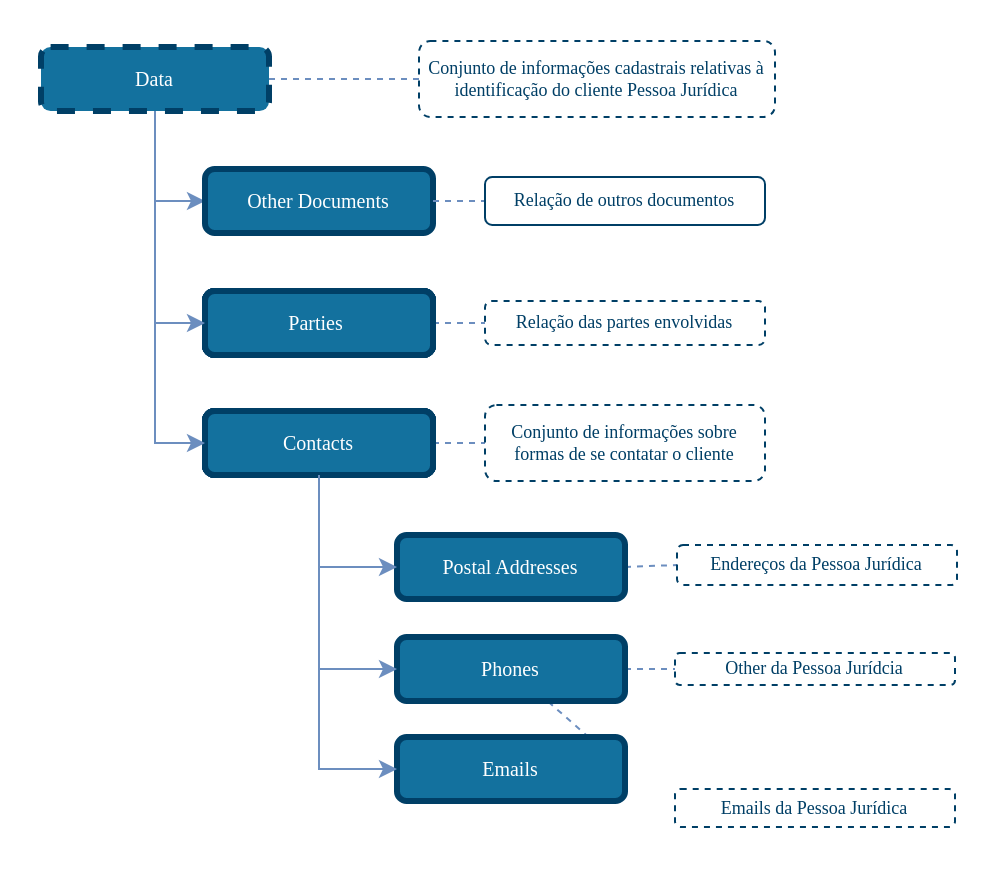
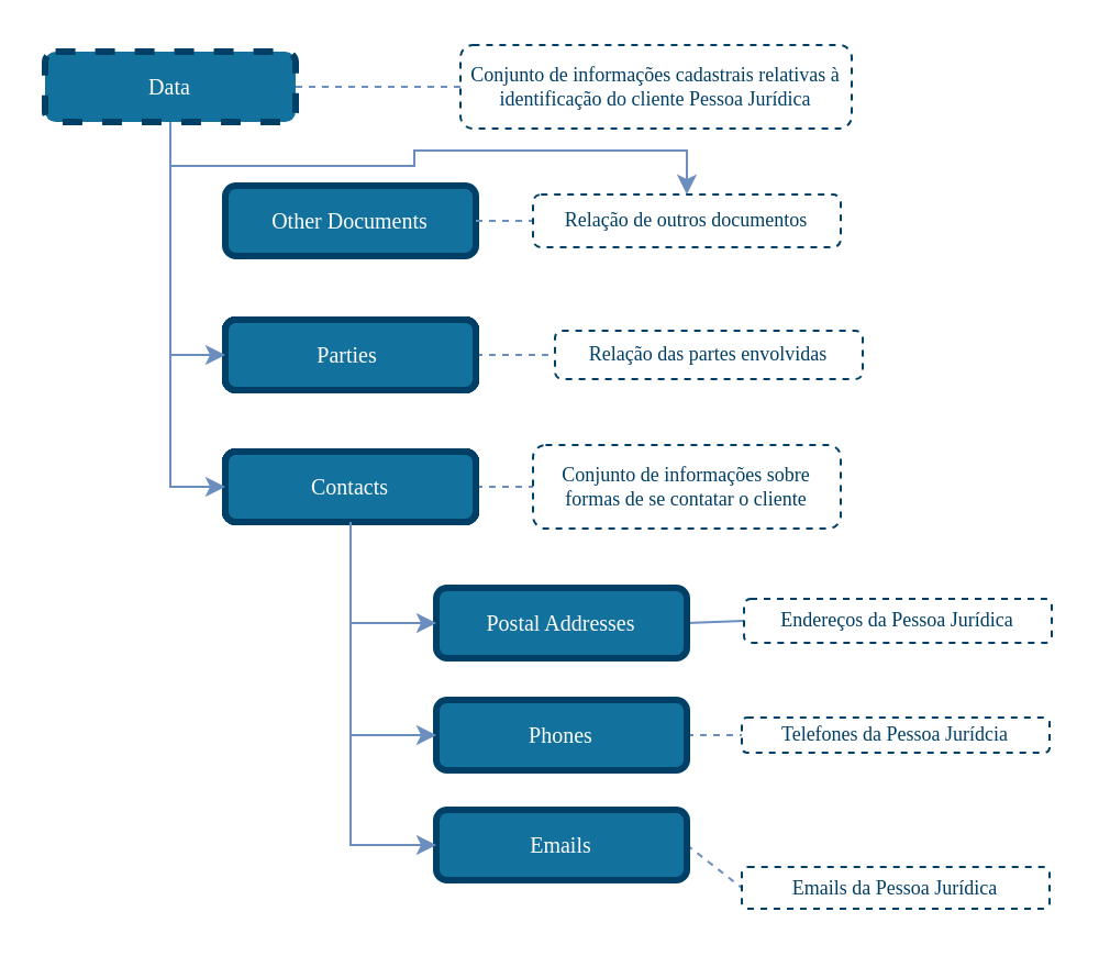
  <mxCell id="0" />
  <mxCell id="1" parent="0" />
  <mxCell id="2" style="edgeStyle=none;rounded=1;orthogonalLoop=1;jettySize=auto;html=1;entryX=0;entryY=0.5;entryDx=0;entryDy=0;dashed=1;endArrow=none;endFill=0;endSize=6;strokeColor=#6C8EBF;exitX=1;exitY=0.5;exitDx=0;exitDy=0;" parent="1" source="5" target="7" edge="1"><mxGeometry relative="1" as="geometry"><mxPoint x="491" y="325" as="sourcePoint" /><mxPoint x="672" y="228" as="targetPoint" /></mxGeometry></mxCell>
  <mxCell id="3" style="edgeStyle=none;rounded=1;orthogonalLoop=1;jettySize=auto;html=1;entryX=0;entryY=0.5;entryDx=0;entryDy=0;dashed=1;endArrow=none;endFill=0;endSize=6;strokeColor=#6C8EBF;exitX=1;exitY=0.5;exitDx=0;exitDy=0;" parent="1" source="8" target="10" edge="1"><mxGeometry relative="1" as="geometry"><mxPoint x="370" y="170" as="sourcePoint" /><mxPoint x="420" y="63" as="targetPoint" /></mxGeometry></mxCell>
  <mxCell id="4" style="edgeStyle=none;rounded=1;orthogonalLoop=1;jettySize=auto;html=1;exitX=1;exitY=0.5;exitDx=0;exitDy=0;entryX=0;entryY=0.5;entryDx=0;entryDy=0;dashed=1;endArrow=none;endFill=0;endSize=6;strokeColor=#6C8EBF;" parent="1" source="9" target="11" edge="1"><mxGeometry relative="1" as="geometry"><mxPoint x="344" y="230" as="sourcePoint" /><mxPoint x="420" y="123" as="targetPoint" /></mxGeometry></mxCell>
  <mxCell id="5" value="Data" style="rounded=1;whiteSpace=wrap;html=1;comic=0;shadow=0;backgroundOutline=0;snapToPoint=0;fixDash=0;strokeWidth=3;fontFamily=Verdana;fontStyle=0;labelBackgroundColor=none;labelBorderColor=none;fontSize=10;fillColor=#13719E;strokeColor=#003F66;fontColor=#ffffff;dashed=1;" parent="1" vertex="1"><mxGeometry x="20" y="23" width="114" height="32" as="geometry" /></mxCell>
- <mxCell id="6" style="edgeStyle=orthogonalEdgeStyle;rounded=0;orthogonalLoop=1;jettySize=auto;html=1;entryX=0;entryY=0.5;entryDx=0;entryDy=0;shadow=0;strokeColor=#6c8ebf;fillColor=#dae8fc;endFill=1;endSize=6;comic=0;exitX=0.5;exitY=1;exitDx=0;exitDy=0;" parent="1" source="5" target="12" edge="1"><mxGeometry relative="1" as="geometry"><mxPoint x="77" y="119" as="sourcePoint" /></mxGeometry></mxCell>
+ <mxCell id="6" style="edgeStyle=orthogonalEdgeStyle;rounded=0;orthogonalLoop=1;jettySize=auto;html=1;shadow=0;strokeColor=#6c8ebf;fillColor=#dae8fc;endFill=1;endSize=6;comic=0;exitX=0.5;exitY=1;exitDx=0;exitDy=0;" parent="1" source="5" target="14" edge="1"><mxGeometry relative="1" as="geometry"><mxPoint x="77" y="119" as="sourcePoint" /></mxGeometry></mxCell>
  <mxCell id="7" value="&lt;font style=&quot;font-size: 9px&quot;&gt;Conjunto de informações cadastrais relativas à identificação do cliente Pessoa Jurídica&lt;/font&gt;" style="rounded=1;whiteSpace=wrap;html=1;shadow=0;comic=0;strokeColor=#003F66;strokeWidth=1;fillColor=#ffffff;fontFamily=Verdana;fontSize=9;fontColor=#003F66;dashed=1;spacingLeft=5;spacing=0;spacingRight=5;spacingBottom=5;spacingTop=5;align=center;verticalAlign=middle;gradientColor=#ffffff;" parent="1" vertex="1"><mxGeometry x="209" y="20" width="178" height="38" as="geometry" /></mxCell>
  <mxCell id="8" value="Parties&amp;nbsp;" style="rounded=1;whiteSpace=wrap;html=1;comic=0;shadow=0;backgroundOutline=0;snapToPoint=0;fixDash=0;strokeWidth=3;fontFamily=Verdana;fontStyle=0;labelBackgroundColor=none;labelBorderColor=none;fontSize=10;fillColor=#13719E;strokeColor=#003F66;fontColor=#ffffff;" parent="1" vertex="1"><mxGeometry x="102" y="145" width="114" height="32" as="geometry" /></mxCell>
  <mxCell id="9" value="Contacts" style="rounded=1;whiteSpace=wrap;html=1;comic=0;shadow=0;backgroundOutline=0;snapToPoint=0;fixDash=0;strokeWidth=3;fontFamily=Verdana;fontStyle=0;labelBackgroundColor=none;labelBorderColor=none;fontSize=10;fillColor=#13719E;strokeColor=#003F66;fontColor=#ffffff;" parent="1" vertex="1"><mxGeometry x="102" y="205" width="114" height="32" as="geometry" /></mxCell>
- <mxCell id="10" value="Relação das partes envolvidas" style="rounded=1;whiteSpace=wrap;html=1;shadow=0;comic=0;strokeColor=#003F66;strokeWidth=1;fillColor=#ffffff;fontFamily=Verdana;fontSize=9;fontColor=#003F66;dashed=1;spacingLeft=5;spacing=0;spacingRight=5;spacingBottom=5;spacingTop=5;align=center;verticalAlign=middle;gradientColor=#ffffff;" parent="1" vertex="1"><mxGeometry x="242" y="150" width="140" height="22" as="geometry" /></mxCell>
+ <mxCell id="10" value="Relação das partes envolvidas" style="rounded=1;whiteSpace=wrap;html=1;shadow=0;comic=0;strokeColor=#003F66;strokeWidth=1;fillColor=#ffffff;fontFamily=Verdana;fontSize=9;fontColor=#003F66;dashed=1;spacingLeft=5;spacing=0;spacingRight=5;spacingBottom=5;spacingTop=5;align=center;verticalAlign=middle;gradientColor=#ffffff;" parent="1" vertex="1"><mxGeometry x="252" y="150" width="140" height="22" as="geometry" /></mxCell>
  <mxCell id="11" value="Conjunto de informações sobre formas de se contatar o cliente" style="rounded=1;whiteSpace=wrap;html=1;shadow=0;comic=0;strokeColor=#003F66;strokeWidth=1;fillColor=#ffffff;fontFamily=Verdana;fontSize=9;fontColor=#003F66;dashed=1;spacingLeft=5;spacing=0;spacingRight=5;spacingBottom=5;spacingTop=5;align=center;verticalAlign=middle;gradientColor=#ffffff;" parent="1" vertex="1"><mxGeometry x="242" y="202" width="140" height="38" as="geometry" /></mxCell>
  <mxCell id="12" value="Other Documents" style="rounded=1;whiteSpace=wrap;html=1;comic=0;shadow=0;backgroundOutline=0;snapToPoint=0;fixDash=0;strokeWidth=3;fontFamily=Verdana;fontStyle=0;labelBackgroundColor=none;labelBorderColor=none;fontSize=10;fillColor=#13719E;strokeColor=#003F66;fontColor=#ffffff;" parent="1" vertex="1"><mxGeometry x="102" y="84" width="114" height="32" as="geometry" /></mxCell>
  <mxCell id="13" style="edgeStyle=none;rounded=1;orthogonalLoop=1;jettySize=auto;html=1;exitX=1;exitY=0.5;exitDx=0;exitDy=0;entryX=0;entryY=0.5;entryDx=0;entryDy=0;dashed=1;endArrow=none;endFill=0;endSize=6;strokeColor=#6C8EBF;" parent="1" source="12" target="14" edge="1"><mxGeometry relative="1" as="geometry"><mxPoint x="232" y="161" as="sourcePoint" /></mxGeometry></mxCell>
- <mxCell id="14" value="Relação de outros documentos" style="rounded=1;whiteSpace=wrap;html=1;shadow=0;comic=0;strokeColor=#003F66;strokeWidth=1;fillColor=#ffffff;gradientColor=#ffffff;fontFamily=Verdana;fontSize=9;fontColor=#003F66;dashed=0;spacingLeft=5;spacing=0;spacingRight=5;spacingBottom=5;spacingTop=5;align=center;verticalAlign=middle;" parent="1" vertex="1"><mxGeometry x="242" y="88" width="140" height="24" as="geometry" /></mxCell>
- <mxCell id="15" style="edgeStyle=none;rounded=1;orthogonalLoop=1;jettySize=auto;html=1;entryX=0;entryY=0.5;entryDx=0;entryDy=0;dashed=1;endArrow=none;endFill=0;endSize=6;strokeColor=#6C8EBF;exitX=1;exitY=0.5;exitDx=0;exitDy=0;" parent="1" source="18" target="21" edge="1"><mxGeometry relative="1" as="geometry"><mxPoint x="486" y="308" as="sourcePoint" /><mxPoint x="516" y="187" as="targetPoint" /></mxGeometry></mxCell>
+ <mxCell id="14" value="Relação de outros documentos" style="rounded=1;whiteSpace=wrap;html=1;shadow=0;comic=0;strokeColor=#003F66;strokeWidth=1;fillColor=#ffffff;gradientColor=#ffffff;fontFamily=Verdana;fontSize=9;fontColor=#003F66;dashed=1;spacingLeft=5;spacing=0;spacingRight=5;spacingBottom=5;spacingTop=5;align=center;verticalAlign=middle;" parent="1" vertex="1"><mxGeometry x="242" y="88" width="140" height="24" as="geometry" /></mxCell>
+ <mxCell id="15" style="edgeStyle=none;rounded=1;orthogonalLoop=1;jettySize=auto;html=1;entryX=0;entryY=0.5;entryDx=0;entryDy=0;dashed=0;endArrow=none;endFill=0;endSize=6;strokeColor=#6C8EBF;exitX=1;exitY=0.5;exitDx=0;exitDy=0;" parent="1" source="18" target="21" edge="1"><mxGeometry relative="1" as="geometry"><mxPoint x="486" y="308" as="sourcePoint" /><mxPoint x="516" y="187" as="targetPoint" /></mxGeometry></mxCell>
  <mxCell id="16" style="edgeStyle=none;rounded=1;orthogonalLoop=1;jettySize=auto;html=1;entryX=0;entryY=0.5;entryDx=0;entryDy=0;dashed=1;endArrow=none;endFill=0;endSize=6;strokeColor=#6C8EBF;exitX=1;exitY=0.5;exitDx=0;exitDy=0;" parent="1" source="19" target="22" edge="1"><mxGeometry relative="1" as="geometry"><mxPoint x="466" y="346" as="sourcePoint" /><mxPoint x="516" y="239" as="targetPoint" /></mxGeometry></mxCell>
- <mxCell id="17" style="edgeStyle=none;rounded=1;orthogonalLoop=1;jettySize=auto;html=1;exitX=1;exitY=0.5;exitDx=0;exitDy=0;dashed=1;endArrow=none;endFill=0;endSize=6;strokeColor=#6C8EBF;" parent="1" source="20" target="19" edge="1"><mxGeometry relative="1" as="geometry"><mxPoint x="440" y="403" as="sourcePoint" /><mxPoint x="516" y="296" as="targetPoint" /></mxGeometry></mxCell>
+ <mxCell id="17" style="edgeStyle=none;rounded=1;orthogonalLoop=1;jettySize=auto;html=1;exitX=1;exitY=0.5;exitDx=0;exitDy=0;entryX=0;entryY=0.5;entryDx=0;entryDy=0;dashed=1;endArrow=none;endFill=0;endSize=6;strokeColor=#6C8EBF;" parent="1" source="20" target="23" edge="1"><mxGeometry relative="1" as="geometry"><mxPoint x="440" y="403" as="sourcePoint" /><mxPoint x="516" y="296" as="targetPoint" /></mxGeometry></mxCell>
  <mxCell id="18" value="Postal Addresses" style="rounded=1;whiteSpace=wrap;html=1;comic=0;shadow=0;backgroundOutline=0;snapToPoint=0;fixDash=0;strokeWidth=3;fontFamily=Verdana;fontStyle=0;labelBackgroundColor=none;labelBorderColor=none;fontSize=10;fillColor=#13719E;strokeColor=#003F66;fontColor=#ffffff;" parent="1" vertex="1"><mxGeometry x="198" y="267" width="114" height="32" as="geometry" /></mxCell>
  <mxCell id="19" value="Phones" style="rounded=1;whiteSpace=wrap;html=1;comic=0;shadow=0;backgroundOutline=0;snapToPoint=0;fixDash=0;strokeWidth=3;fontFamily=Verdana;fontStyle=0;labelBackgroundColor=none;labelBorderColor=none;fontSize=10;fillColor=#13719E;strokeColor=#003F66;fontColor=#ffffff;" parent="1" vertex="1"><mxGeometry x="198" y="318" width="114" height="32" as="geometry" /></mxCell>
  <mxCell id="20" value="Emails" style="rounded=1;whiteSpace=wrap;html=1;comic=0;shadow=0;backgroundOutline=0;snapToPoint=0;fixDash=0;strokeWidth=3;fontFamily=Verdana;fontStyle=0;labelBackgroundColor=none;labelBorderColor=none;fontSize=10;fillColor=#13719E;strokeColor=#003F66;fontColor=#ffffff;" parent="1" vertex="1"><mxGeometry x="198" y="368" width="114" height="32" as="geometry" /></mxCell>
  <mxCell id="21" value="Endereços da Pessoa Jurídica" style="rounded=1;whiteSpace=wrap;html=1;shadow=0;comic=0;strokeColor=#003F66;strokeWidth=1;fillColor=#ffffff;fontFamily=Verdana;fontSize=9;fontColor=#003F66;dashed=1;spacingLeft=5;spacing=0;spacingRight=5;spacingBottom=5;spacingTop=5;align=center;verticalAlign=middle;gradientColor=#ffffff;" parent="1" vertex="1"><mxGeometry x="338" y="272" width="140" height="20" as="geometry" /></mxCell>
- <mxCell id="22" value="Other da Pessoa Jurídcia" style="rounded=1;whiteSpace=wrap;html=1;shadow=0;comic=0;strokeColor=#003F66;strokeWidth=1;fillColor=#ffffff;fontFamily=Verdana;fontSize=9;fontColor=#003F66;dashed=1;spacingLeft=5;spacing=0;spacingRight=5;spacingBottom=5;spacingTop=5;align=center;verticalAlign=middle;gradientColor=#ffffff;" parent="1" vertex="1"><mxGeometry x="337" y="326" width="140" height="16" as="geometry" /></mxCell>
+ <mxCell id="22" value="Telefones da Pessoa Jurídcia" style="rounded=1;whiteSpace=wrap;html=1;shadow=0;comic=0;strokeColor=#003F66;strokeWidth=1;fillColor=#ffffff;fontFamily=Verdana;fontSize=9;fontColor=#003F66;dashed=1;spacingLeft=5;spacing=0;spacingRight=5;spacingBottom=5;spacingTop=5;align=center;verticalAlign=middle;gradientColor=#ffffff;" parent="1" vertex="1"><mxGeometry x="337" y="326" width="140" height="16" as="geometry" /></mxCell>
  <mxCell id="23" value="Emails da Pessoa Jurídica" style="rounded=1;whiteSpace=wrap;html=1;shadow=0;comic=0;strokeColor=#003F66;strokeWidth=1;fillColor=#ffffff;fontFamily=Verdana;fontSize=9;fontColor=#003F66;dashed=1;spacingLeft=5;spacing=0;spacingRight=5;spacingBottom=5;spacingTop=5;align=center;verticalAlign=middle;gradientColor=#ffffff;" parent="1" vertex="1"><mxGeometry x="337" y="394" width="140" height="19" as="geometry" /></mxCell>
  <mxCell id="24" value="" style="edgeStyle=orthogonalEdgeStyle;rounded=0;orthogonalLoop=1;jettySize=auto;html=1;entryX=0;entryY=0.5;entryDx=0;entryDy=0;exitX=0.5;exitY=1;exitDx=0;exitDy=0;strokeColor=#6C8EBF;" parent="1" source="9" target="18" edge="1"><mxGeometry relative="1" as="geometry"><mxPoint x="72" y="-16" as="sourcePoint" /><mxPoint x="112" y="88" as="targetPoint" /></mxGeometry></mxCell>
  <mxCell id="25" value="" style="edgeStyle=orthogonalEdgeStyle;rounded=0;orthogonalLoop=1;jettySize=auto;html=1;entryX=0;entryY=0.5;entryDx=0;entryDy=0;exitX=0.5;exitY=1;exitDx=0;exitDy=0;strokeColor=#6C8EBF;" parent="1" source="9" target="19" edge="1"><mxGeometry relative="1" as="geometry"><mxPoint x="169" y="247" as="sourcePoint" /><mxPoint x="208" y="293" as="targetPoint" /></mxGeometry></mxCell>
  <mxCell id="26" value="Parties&amp;nbsp;" style="rounded=1;whiteSpace=wrap;html=1;comic=0;shadow=0;backgroundOutline=0;snapToPoint=0;fixDash=0;strokeWidth=3;fontFamily=Verdana;fontStyle=0;labelBackgroundColor=none;labelBorderColor=none;fontSize=10;fillColor=#13719E;strokeColor=#003F66;fontColor=#ffffff;" vertex="1" parent="1"><mxGeometry x="102" y="145" width="114" height="32" as="geometry" /></mxCell>
  <mxCell id="27" value="Contacts" style="rounded=1;whiteSpace=wrap;html=1;comic=0;shadow=0;backgroundOutline=0;snapToPoint=0;fixDash=0;strokeWidth=3;fontFamily=Verdana;fontStyle=0;labelBackgroundColor=none;labelBorderColor=none;fontSize=10;fillColor=#13719E;strokeColor=#003F66;fontColor=#ffffff;" vertex="1" parent="1"><mxGeometry x="102" y="205" width="114" height="32" as="geometry" /></mxCell>
  <mxCell id="28" value="Parties&amp;nbsp;" style="rounded=1;whiteSpace=wrap;html=1;comic=0;shadow=0;backgroundOutline=0;snapToPoint=0;fixDash=0;strokeWidth=3;fontFamily=Verdana;fontStyle=0;labelBackgroundColor=none;labelBorderColor=none;fontSize=10;fillColor=#13719E;strokeColor=#003F66;fontColor=#ffffff;" vertex="1" parent="1"><mxGeometry x="102" y="145" width="114" height="32" as="geometry" /></mxCell>
  <mxCell id="29" value="Contacts" style="rounded=1;whiteSpace=wrap;html=1;comic=0;shadow=0;backgroundOutline=0;snapToPoint=0;fixDash=0;strokeWidth=3;fontFamily=Verdana;fontStyle=0;labelBackgroundColor=none;labelBorderColor=none;fontSize=10;fillColor=#13719E;strokeColor=#003F66;fontColor=#ffffff;" vertex="1" parent="1"><mxGeometry x="102" y="205" width="114" height="32" as="geometry" /></mxCell>
  <mxCell id="30" value="Parties&amp;nbsp;" style="rounded=1;whiteSpace=wrap;html=1;comic=0;shadow=0;backgroundOutline=0;snapToPoint=0;fixDash=0;strokeWidth=3;fontFamily=Verdana;fontStyle=0;labelBackgroundColor=none;labelBorderColor=none;fontSize=10;fillColor=#13719E;strokeColor=#003F66;fontColor=#ffffff;" vertex="1" parent="1"><mxGeometry x="102" y="145" width="114" height="32" as="geometry" /></mxCell>
  <mxCell id="31" value="Contacts" style="rounded=1;whiteSpace=wrap;html=1;comic=0;shadow=0;backgroundOutline=0;snapToPoint=0;fixDash=0;strokeWidth=3;fontFamily=Verdana;fontStyle=0;labelBackgroundColor=none;labelBorderColor=none;fontSize=10;fillColor=#13719E;strokeColor=#003F66;fontColor=#ffffff;" vertex="1" parent="1"><mxGeometry x="102" y="205" width="114" height="32" as="geometry" /></mxCell>
  <mxCell id="32" value="Parties&amp;nbsp;" style="rounded=1;whiteSpace=wrap;html=1;comic=0;shadow=0;backgroundOutline=0;snapToPoint=0;fixDash=0;strokeWidth=3;fontFamily=Verdana;fontStyle=0;labelBackgroundColor=none;labelBorderColor=none;fontSize=10;fillColor=#13719E;strokeColor=#003F66;fontColor=#ffffff;" vertex="1" parent="1"><mxGeometry x="102" y="145" width="114" height="32" as="geometry" /></mxCell>
  <mxCell id="33" value="Contacts" style="rounded=1;whiteSpace=wrap;html=1;comic=0;shadow=0;backgroundOutline=0;snapToPoint=0;fixDash=0;strokeWidth=3;fontFamily=Verdana;fontStyle=0;labelBackgroundColor=none;labelBorderColor=none;fontSize=10;fillColor=#13719E;strokeColor=#003F66;fontColor=#ffffff;" vertex="1" parent="1"><mxGeometry x="102" y="205" width="114" height="32" as="geometry" /></mxCell>
  <mxCell id="34" value="Parties&amp;nbsp;" style="rounded=1;whiteSpace=wrap;html=1;comic=0;shadow=0;backgroundOutline=0;snapToPoint=0;fixDash=0;strokeWidth=3;fontFamily=Verdana;fontStyle=0;labelBackgroundColor=none;labelBorderColor=none;fontSize=10;fillColor=#13719E;strokeColor=#003F66;fontColor=#ffffff;" vertex="1" parent="1"><mxGeometry x="102" y="145" width="114" height="32" as="geometry" /></mxCell>
  <mxCell id="35" value="Contacts" style="rounded=1;whiteSpace=wrap;html=1;comic=0;shadow=0;backgroundOutline=0;snapToPoint=0;fixDash=0;strokeWidth=3;fontFamily=Verdana;fontStyle=0;labelBackgroundColor=none;labelBorderColor=none;fontSize=10;fillColor=#13719E;strokeColor=#003F66;fontColor=#ffffff;" vertex="1" parent="1"><mxGeometry x="102" y="205" width="114" height="32" as="geometry" /></mxCell>
  <mxCell id="36" style="edgeStyle=orthogonalEdgeStyle;rounded=0;orthogonalLoop=1;jettySize=auto;html=1;entryX=0;entryY=0.5;entryDx=0;entryDy=0;shadow=0;strokeColor=#6c8ebf;fillColor=#dae8fc;endFill=1;endSize=6;comic=0;exitX=0.5;exitY=1;exitDx=0;exitDy=0;" edge="1" parent="1" source="5" target="34"><mxGeometry relative="1" as="geometry"><mxPoint x="53" y="120" as="sourcePoint" /><mxPoint x="79" y="165" as="targetPoint" /></mxGeometry></mxCell>
  <mxCell id="37" style="edgeStyle=orthogonalEdgeStyle;rounded=0;orthogonalLoop=1;jettySize=auto;html=1;entryX=0;entryY=0.5;entryDx=0;entryDy=0;shadow=0;strokeColor=#6c8ebf;fillColor=#dae8fc;endFill=1;endSize=6;comic=0;exitX=0.5;exitY=1;exitDx=0;exitDy=0;" edge="1" parent="1" source="5" target="35"><mxGeometry relative="1" as="geometry"><mxPoint x="53" y="108" as="sourcePoint" /><mxPoint x="78" y="214" as="targetPoint" /></mxGeometry></mxCell>
  <mxCell id="38" value="" style="edgeStyle=orthogonalEdgeStyle;rounded=0;orthogonalLoop=1;jettySize=auto;html=1;entryX=0;entryY=0.5;entryDx=0;entryDy=0;exitX=0.5;exitY=1;exitDx=0;exitDy=0;strokeColor=#6C8EBF;" edge="1" parent="1" source="35" target="20"><mxGeometry relative="1" as="geometry"><mxPoint x="120" y="285" as="sourcePoint" /><mxPoint x="159" y="382" as="targetPoint" /></mxGeometry></mxCell>
